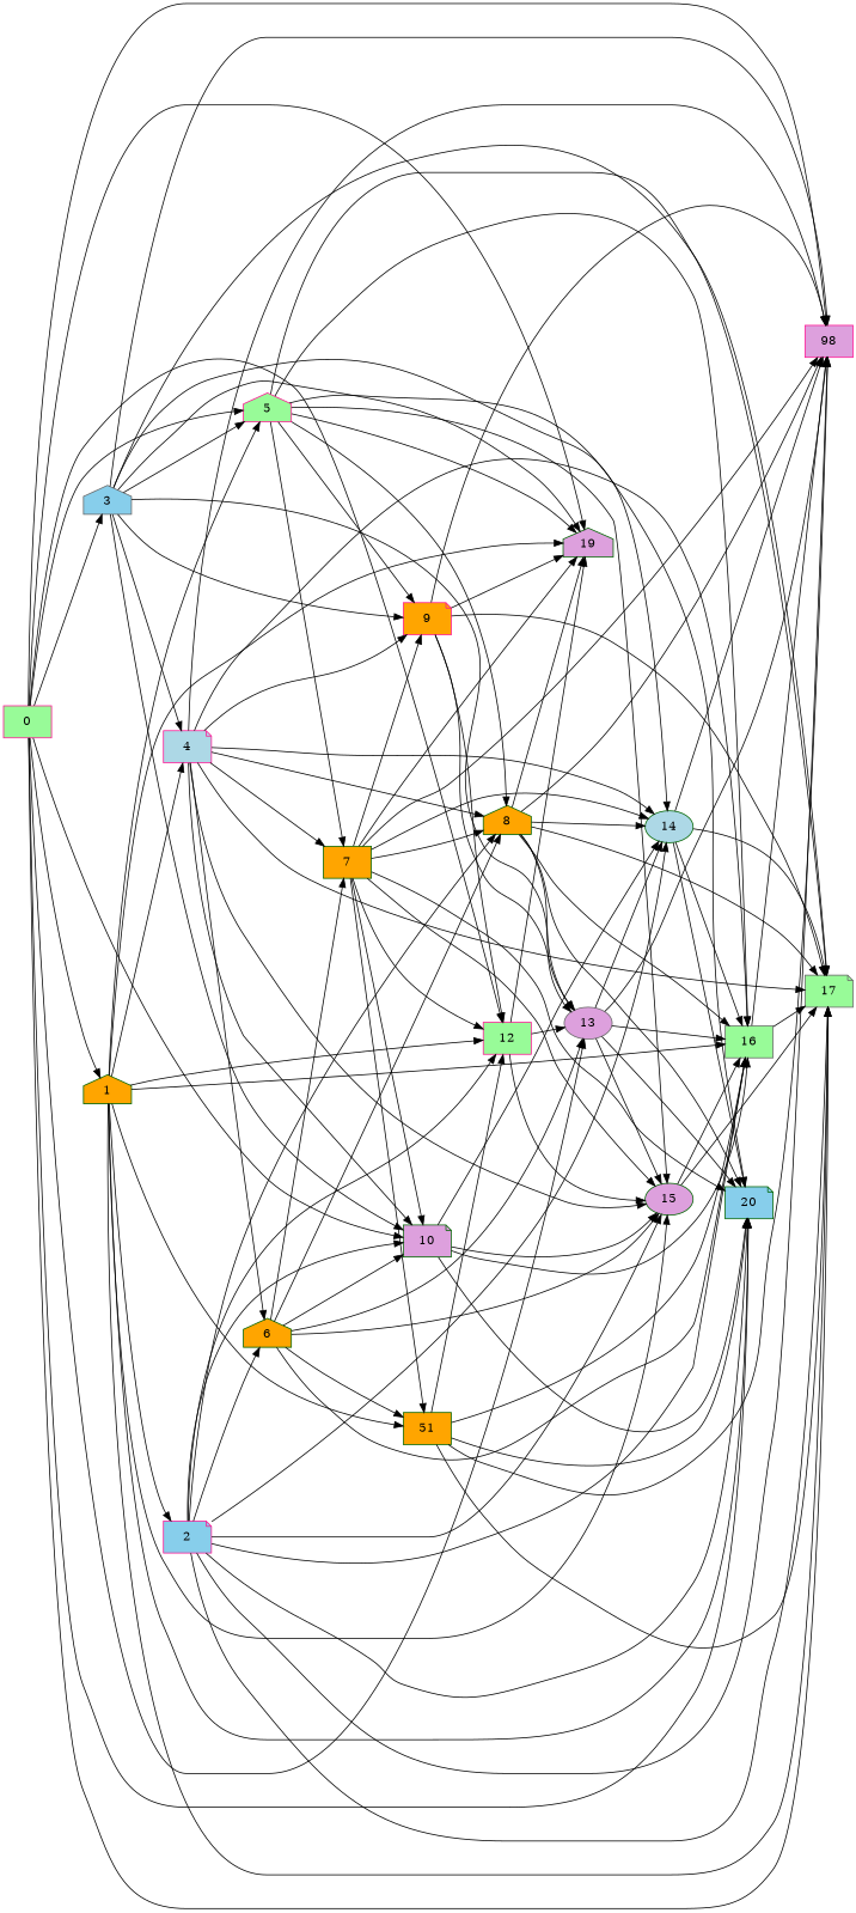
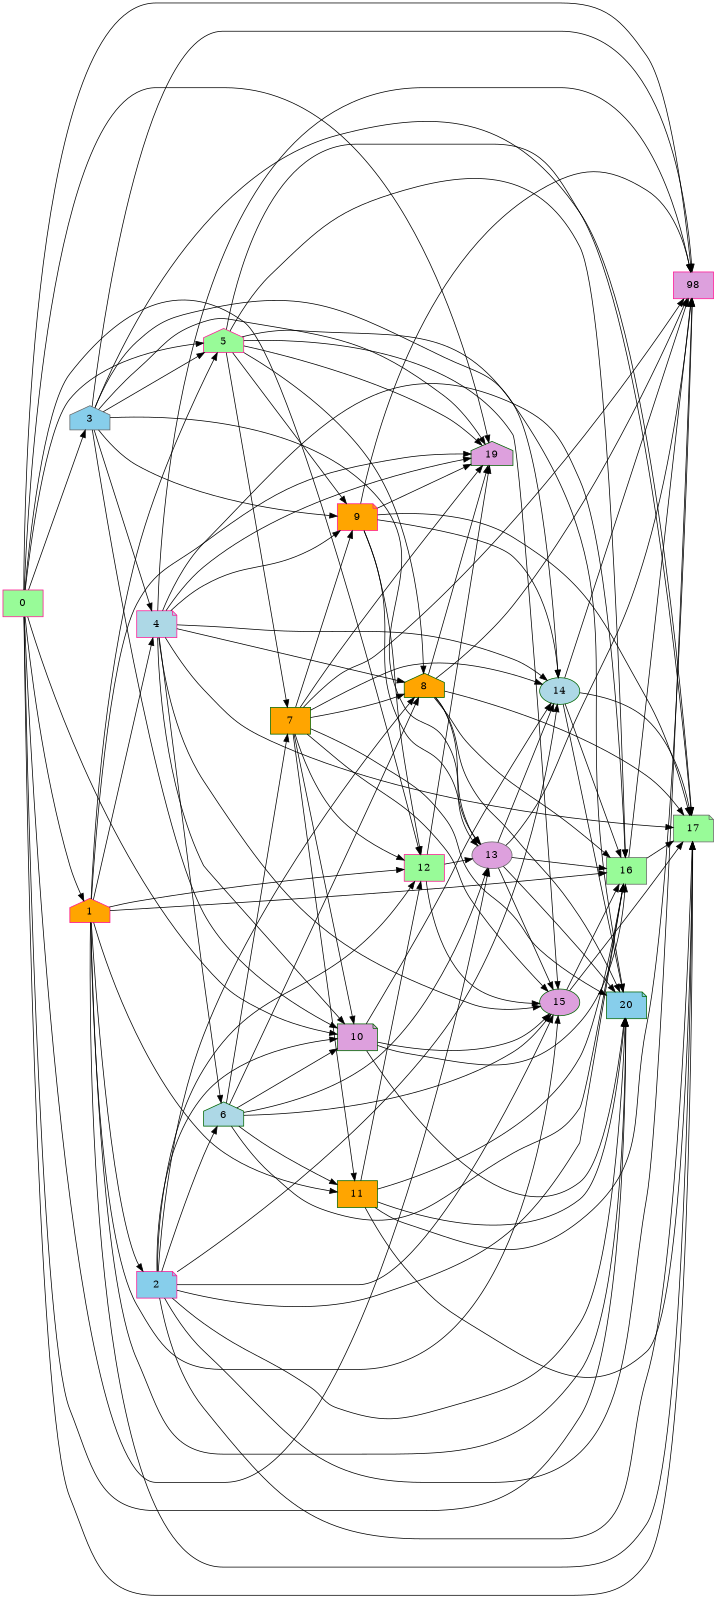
  digraph {
    "Duplicate states"=0
    GraphType=Random
    "Max states in OPEN"=0
    Modes="120000ms; topo-ordered tasks, ; Pruning: task equivalence, fixed order ready list, ; F-value: ; Optimisation: best schedule length (SL) optimisation on equal, "
    NumberOfTasks=21
    "Pruned using list schedule length"=5611
    "States removed from OPEN"=0
    TargetSystem="Homogeneous-2"
    "Time to schedule (ms)"=331
    "Total idle time"=164
    "Total schedule length"=411
    "Total sequential time"=647
    "Total states created"=20579
    rankdir=LR
    node [Processor=0 Weight=18 color=darkgreen fillcolor=palegreen shape=box style=filled]
    edge [Weight=2]
    0 ["Finish time"=29 "Start time"=0 Weight=29 color=deeppink]
    3 ["Finish time"=76 "Start time"=29 Weight=47 color=gray40 fillcolor=skyblue shape=house]
-   1 ["Finish time"=57 Processor=1 "Start time"=39 fillcolor=orange shape=house]
+   1 ["Finish time"=57 Processor=1 "Start time"=39 color=deeppink fillcolor=orange shape=house]
    5 ["Finish time"=96 Processor=1 "Start time"=78 color=deeppink shape=house]
    12 ["Finish time"=248 Processor=1 "Start time"=230 color=deeppink]
    10 ["Finish time"=305 "Start time"=246 Weight=59 fillcolor=plum shape=note]
    13 ["Finish time"=289 Processor=1 "Start time"=248 Weight=41 color=gray40 fillcolor=plum shape=ellipse]
    n8 ["Finish time"=411 "Start time"=370 Weight=41 color=deeppink fillcolor=plum label=98]
    17 ["Finish time"=400 Processor=1 "Start time"=377 Weight=23 color=gray40 shape=note]
    19 ["Finish time"=312 Processor=1 "Start time"=289 Weight=23 fillcolor=plum shape=house]
    20 ["Finish time"=377 Processor=1 "Start time"=365 Weight=12 fillcolor=skyblue shape=note]
    4 ["Finish time"=123 "Start time"=76 Weight=47 color=deeppink fillcolor=lightblue shape=note]
    9 ["Finish time"=230 Processor=1 "Start time"=183 Weight=47 color=deeppink fillcolor=orange shape=note]
    14 ["Finish time"=358 "Start time"=305 Weight=53 fillcolor=lightblue shape=ellipse]
    2 ["Finish time"=114 Processor=1 "Start time"=96 color=deeppink fillcolor=skyblue shape=note]
-   11 ["Finish time"=223 "Start time"=176 Weight=47 fillcolor=orange label=51]
+   11 ["Finish time"=223 "Start time"=176 Weight=47 fillcolor=orange]
    15 ["Finish time"=330 Processor=1 "Start time"=312 fillcolor=plum shape=ellipse]
    16 ["Finish time"=370 "Start time"=358 Weight=12 color=gray40]
    7 ["Finish time"=176 "Start time"=135 Weight=41 fillcolor=orange]
    8 ["Finish time"=246 "Start time"=223 Weight=23 fillcolor=orange shape=house]
-   6 ["Finish time"=135 "Start time"=123 Weight=12 fillcolor=orange shape=house]
+   6 ["Finish time"=135 "Start time"=123 Weight=12 fillcolor=lightblue shape=house]
    0 -> 3 [Weight=7]
    0 -> 1 [Weight=10]
    0 -> 5 [Weight=3]
    0 -> 12 [Weight=8]
    0 -> 10 [Weight=8]
    0 -> 13 [Weight=4]
    0 -> n8 [Weight=9]
    0 -> 17 [Weight=3]
    0 -> 19 [Weight=7]
    0 -> 20 [Weight=8]
    3 -> 5
    3 -> 10 [Weight=4]
    3 -> 13 [Weight=4]
    3 -> n8 [Weight=4]
    3 -> 17 [Weight=5]
    3 -> 19 [Weight=7]
    3 -> 4 [Weight=8]
    3 -> 9 [Weight=4]
    3 -> 14 [Weight=3]
    1 -> 5 [Weight=4]
    1 -> 12 [Weight=10]
    1 -> 17 [Weight=6]
    1 -> 19 [Weight=4]
    1 -> 20 [Weight=10]
    1 -> 4
    1 -> 2 [Weight=9]
    1 -> 11
    1 -> 15 [Weight=10]
    1 -> 16 [Weight=4]
    5 -> 17 [Weight=10]
    5 -> 19 [Weight=7]
    5 -> 20 [Weight=3]
    5 -> 9
    5 -> 15 [Weight=9]
    5 -> 16
    5 -> 7 [Weight=3]
    5 -> 8 [Weight=3]
    12 -> 13 [Weight=5]
    12 -> 19
    12 -> 15
    10 -> 20 [Weight=3]
    10 -> 14
    10 -> 15 [Weight=3]
    10 -> 16 [Weight=9]
    13 -> n8
    13 -> 20 [Weight=7]
    13 -> 14 [Weight=5]
    13 -> 15 [Weight=10]
    13 -> 16 [Weight=9]
    4 -> 10 [Weight=5]
    4 -> n8 [Weight=5]
    4 -> 17 [Weight=5]
    4 -> 9 [Weight=7]
    4 -> 14 [Weight=6]
    4 -> 15 [Weight=9]
    4 -> 16 [Weight=7]
-   4 -> 7 [Weight=5]
+   4 -> 19 [Weight=5]
    4 -> 8 [Weight=3]
    4 -> 6 [Weight=7]
    9 -> 12 [Weight=10]
    9 -> 13 [Weight=9]
    9 -> n8 [Weight=10]
    9 -> 17 [Weight=9]
    9 -> 19 [Weight=9]
-   8 -> 14 [Weight=4]
+   9 -> 14 [Weight=4]
    14 -> n8 [Weight=10]
    14 -> 17
    14 -> 20 [Weight=7]
    14 -> 16 [Weight=10]
    2 -> 12
    2 -> 10 [Weight=10]
    2 -> n8 [Weight=5]
    2 -> 17 [Weight=4]
    2 -> 20
    2 -> 14
    2 -> 15
    2 -> 16 [Weight=3]
    2 -> 8 [Weight=9]
    2 -> 6 [Weight=7]
    11 -> 12
    11 -> n8 [Weight=5]
    11 -> 17
    11 -> 20 [Weight=8]
    11 -> 16 [Weight=3]
    15 -> 17 [Weight=4]
    15 -> 16 [Weight=7]
    16 -> n8
    16 -> 17 [Weight=4]
    7 -> 12
    7 -> 10 [Weight=4]
    7 -> n8 [Weight=7]
    7 -> 19 [Weight=10]
    7 -> 20 [Weight=8]
    7 -> 9 [Weight=7]
    7 -> 14 [Weight=7]
    7 -> 11 [Weight=9]
    7 -> 15 [Weight=5]
    7 -> 8
    8 -> 13
    8 -> n8 [Weight=9]
    8 -> 17 [Weight=8]
    8 -> 19 [Weight=10]
    8 -> 20 [Weight=3]
    8 -> 16 [Weight=10]
    6 -> 10 [Weight=9]
    6 -> 13 [Weight=9]
    6 -> 11 [Weight=4]
    6 -> 15 [Weight=6]
    6 -> 16 [Weight=7]
    6 -> 7
    6 -> 8 [Weight=6]
  }
